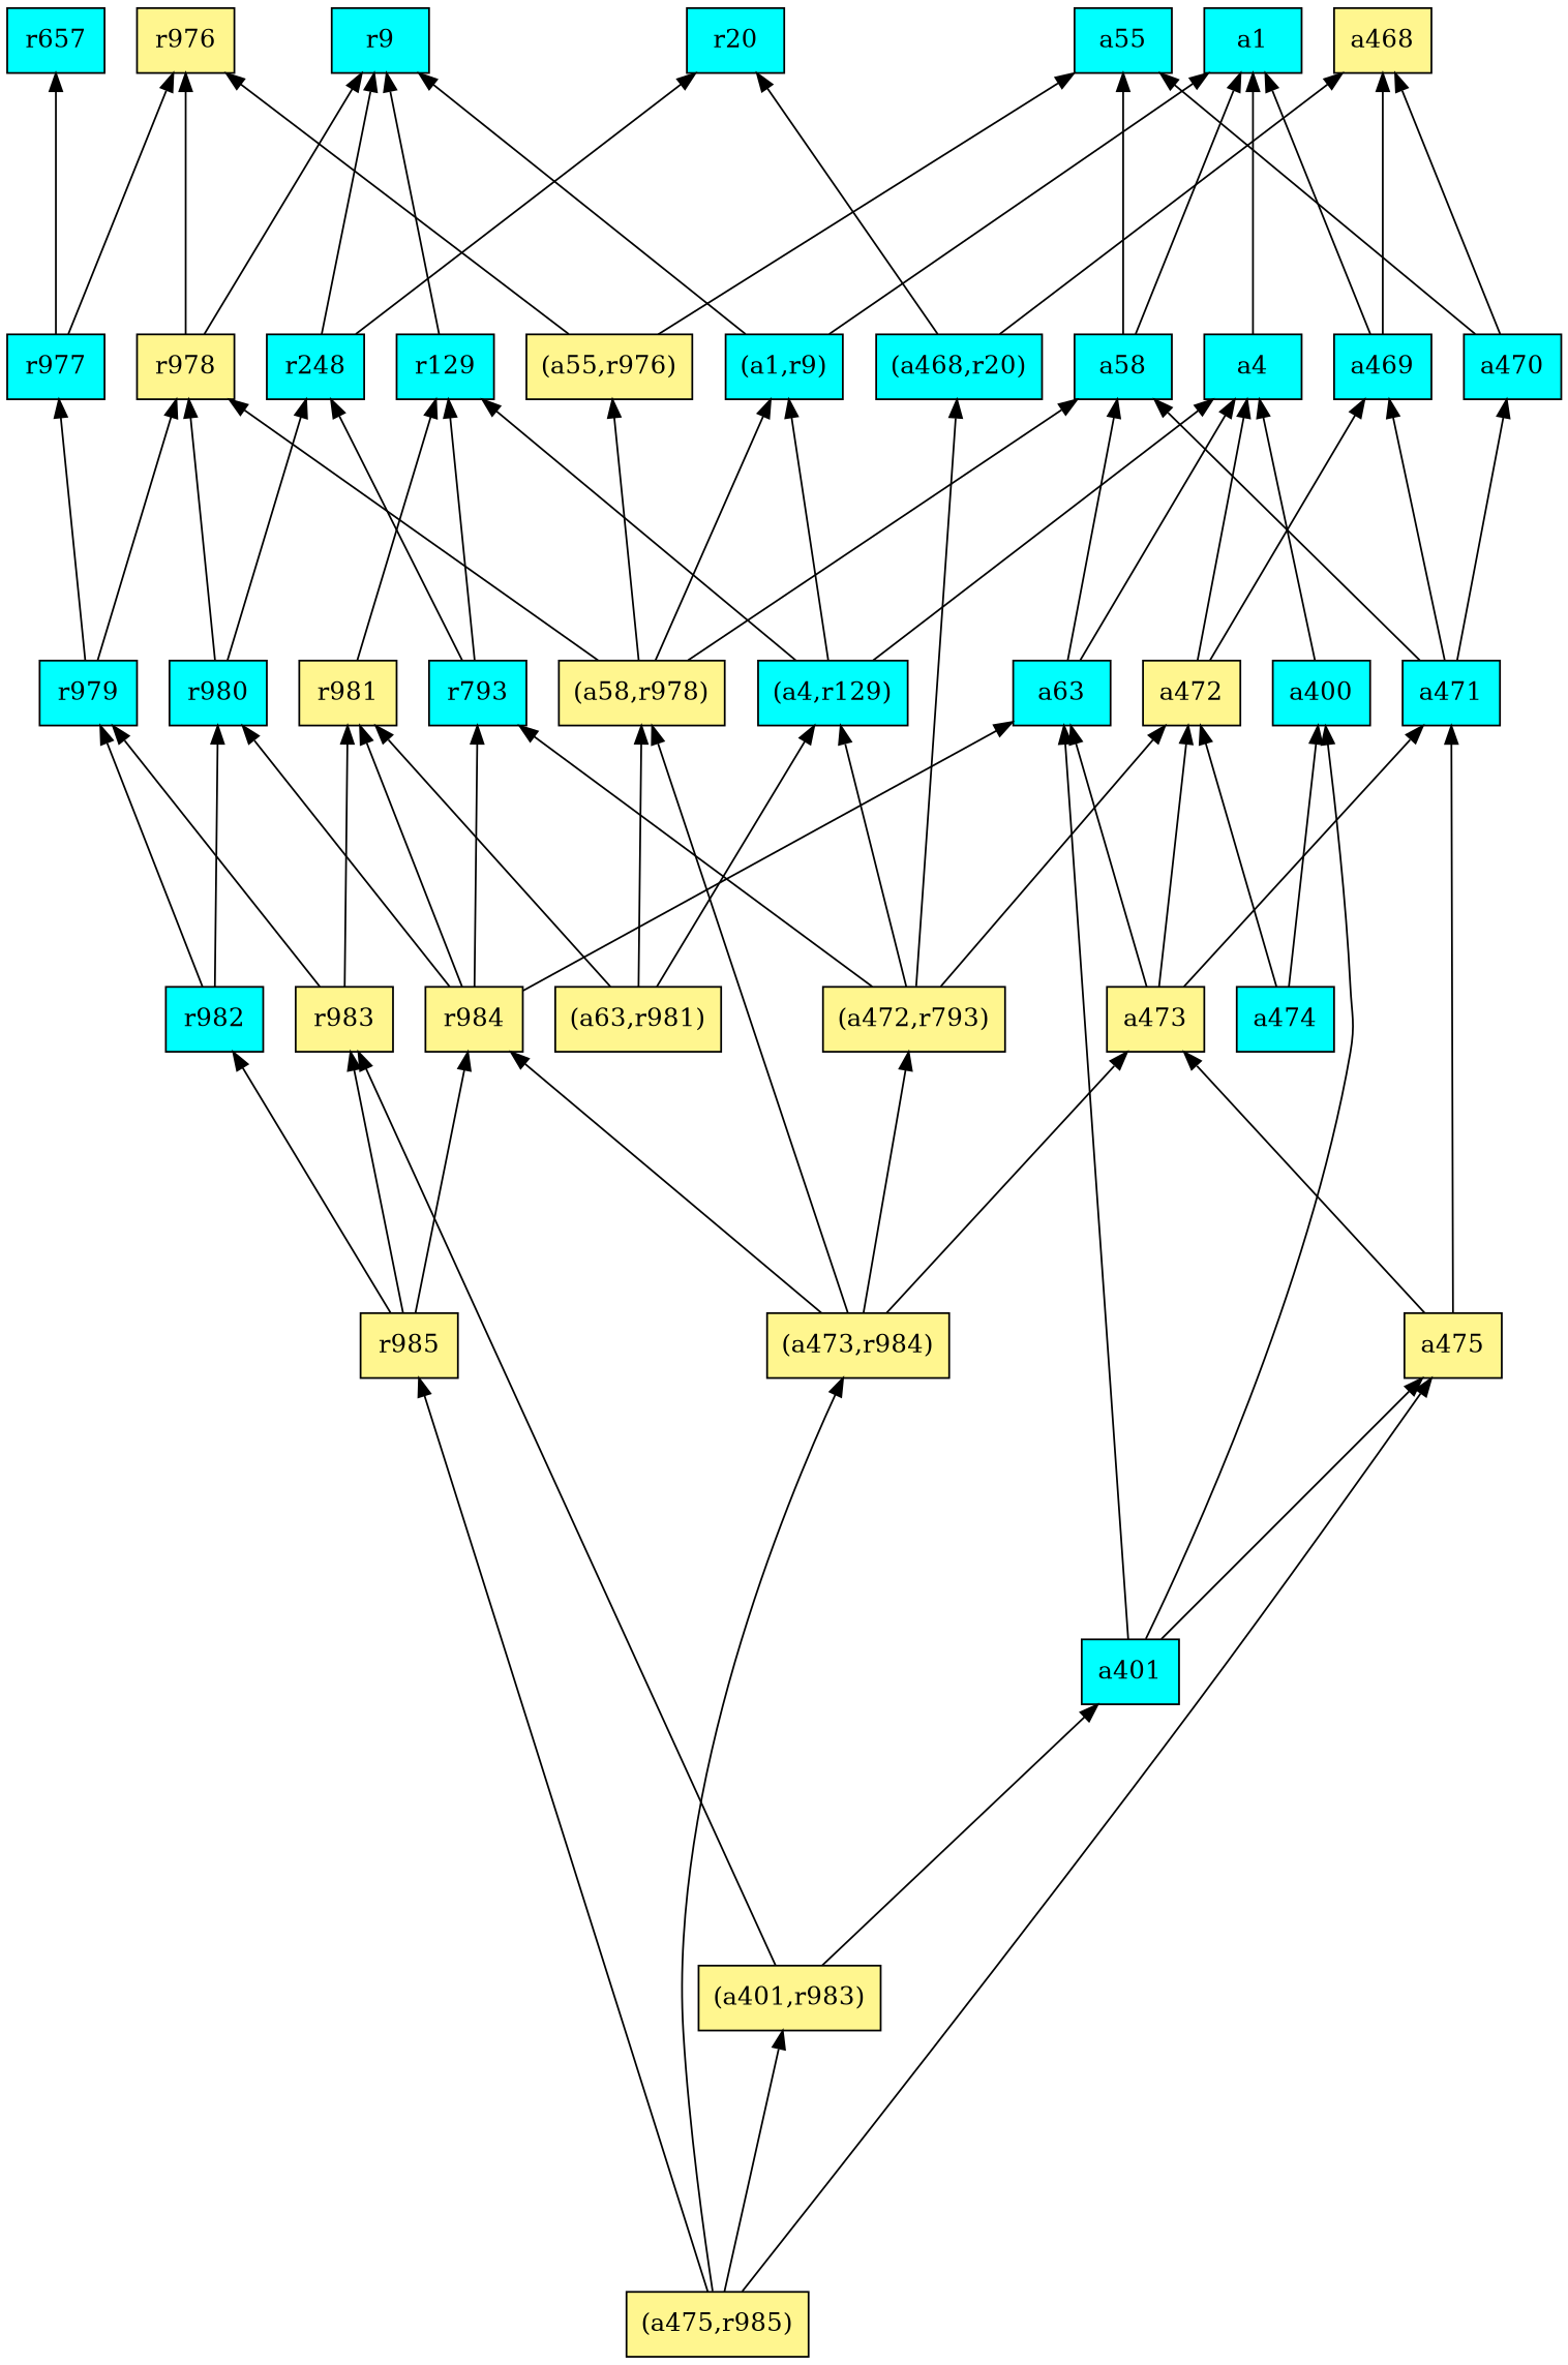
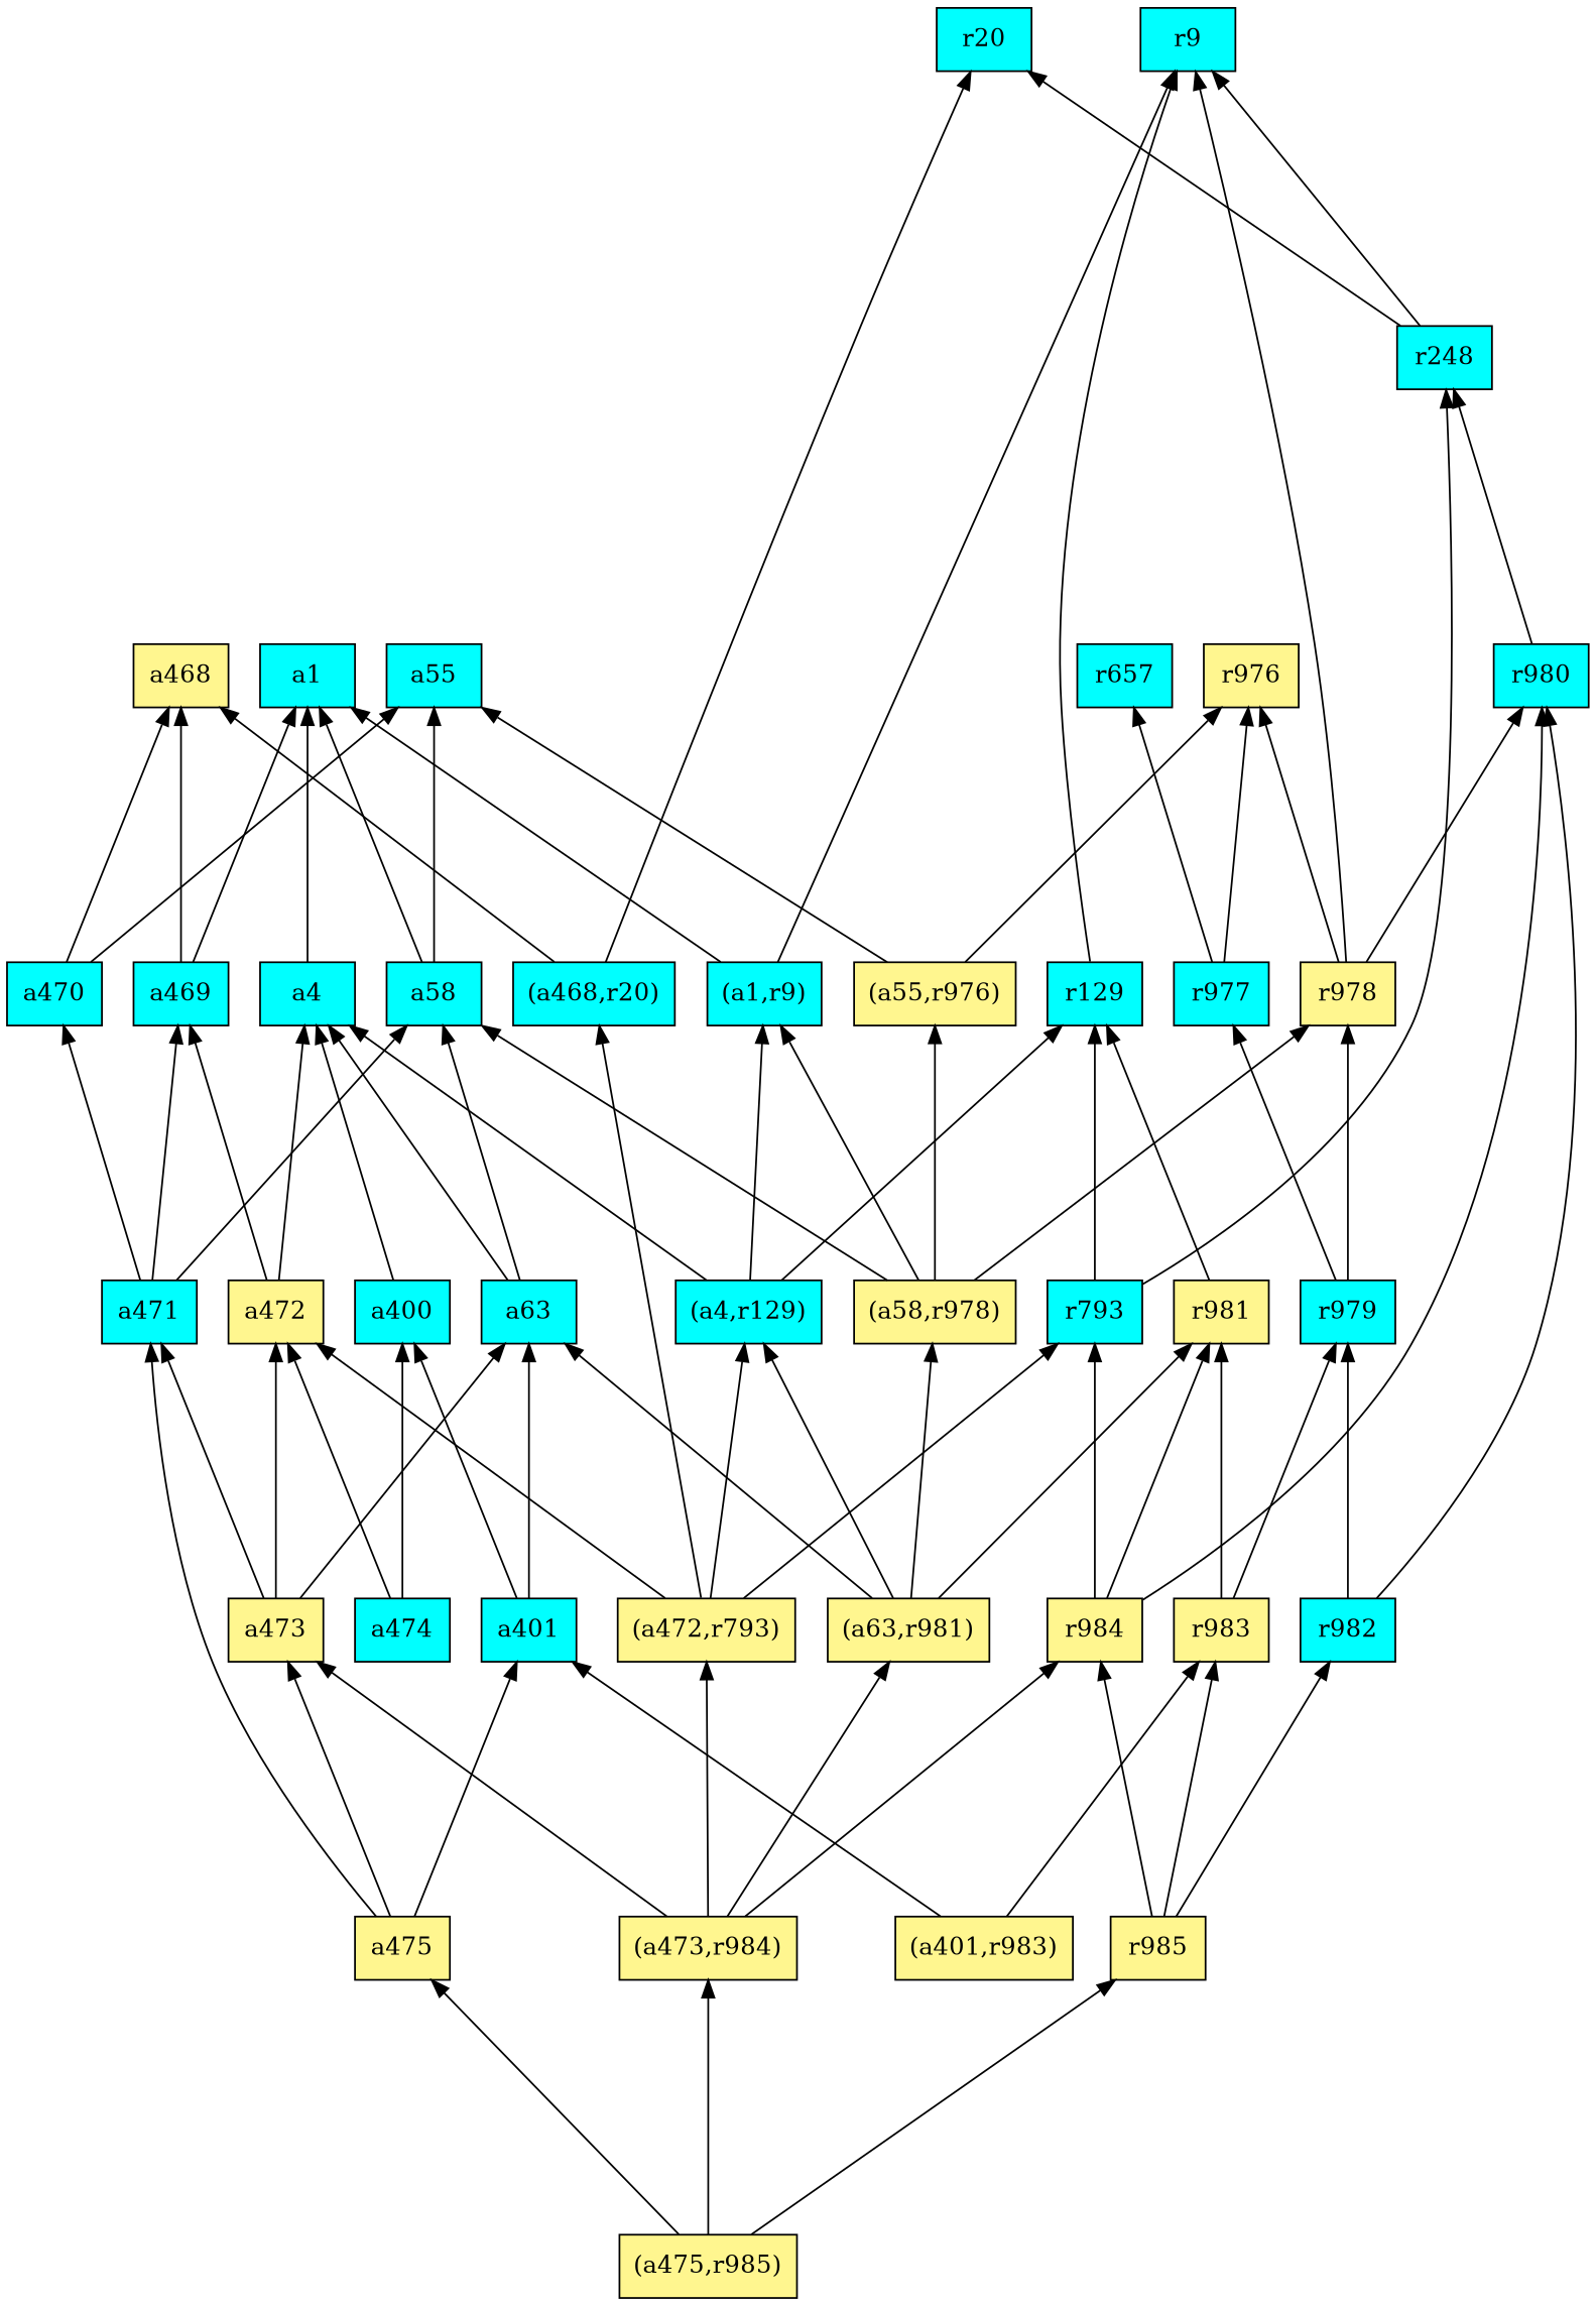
  digraph {
    rankdir=BT
    ranksep=2.0
    node [fillcolor=cyan shape=record style=filled]
    n1 [label="{(a1,r9)}"]
    n2 [label="{r9}"]
    n3 [label="{a1}"]
    n4 [label="{a471}"]
    n5 [label="{a470}"]
    n6 [label="{a58}"]
    n7 [label="{a469}"]
    n8 [fillcolor=khaki1 label="{a468}"]
    n9 [label="{a55}"]
    n10 [label="{r980}"]
    n11 [label="{r248}"]
    n12 [fillcolor=khaki1 label="{r978}"]
    n13 [label="{r20}"]
    n14 [fillcolor=khaki1 label="{r976}"]
    n15 [fillcolor=khaki1 label="{(a63,r981)}"]
    n16 [fillcolor=khaki1 label="{r981}"]
    n17 [label="{a63}"]
    n18 [label="{(a4,r129)}"]
    n19 [fillcolor=khaki1 label="{(a58,r978)}"]
    n20 [label="{r129}"]
    n21 [label="{a4}"]
    n22 [fillcolor=khaki1 label="{(a55,r976)}"]
    n23 [label="{(a468,r20)}"]
    n24 [fillcolor=khaki1 label="{r984}"]
    n25 [label="{r793}"]
    n26 [fillcolor=khaki1 label="{a475}"]
    n27 [label="{a401}"]
    n28 [fillcolor=khaki1 label="{a473}"]
    n29 [label="{a400}"]
    n30 [label="{a474}"]
    n31 [fillcolor=khaki1 label="{a472}"]
    n32 [label="{r977}"]
    n33 [label="{r657}"]
    n34 [fillcolor=khaki1 label="{r983}"]
    n35 [label="{r979}"]
    n36 [fillcolor=khaki1 label="{(a473,r984)}"]
    n37 [fillcolor=khaki1 label="{(a472,r793)}"]
    n38 [label="{r982}"]
    n39 [fillcolor=khaki1 label="{(a401,r983)}"]
    n40 [fillcolor=khaki1 label="{r985}"]
    n41 [fillcolor=khaki1 label="{(a475,r985)}"]
    n1 -> n2
    n1 -> n3
    n4 -> n5
    n4 -> n6
    n4 -> n7
    n5 -> n8
    n5 -> n9
    n6 -> n3
    n6 -> n9
    n7 -> n3
    n7 -> n8
    n10 -> n11
-   n10 -> n12
+   n12 -> n10
    n11 -> n2
    n11 -> n13
    n12 -> n2
    n12 -> n14
    n15 -> n16
-   n24 -> n17
+   n15 -> n17
    n15 -> n18
    n15 -> n19
    n16 -> n20
    n17 -> n6
    n17 -> n21
    n18 -> n1
    n18 -> n20
    n18 -> n21
    n19 -> n1
    n19 -> n6
    n19 -> n12
    n19 -> n22
    n20 -> n2
    n21 -> n3
    n22 -> n9
    n22 -> n14
    n23 -> n8
    n23 -> n13
    n24 -> n10
    n24 -> n16
    n24 -> n25
    n25 -> n11
    n25 -> n20
    n26 -> n4
-   n27 -> n26
+   n26 -> n27
    n26 -> n28
    n27 -> n17
    n27 -> n29
    n28 -> n4
    n28 -> n17
    n28 -> n31
    n29 -> n21
    n30 -> n29
    n30 -> n31
    n31 -> n7
    n31 -> n21
    n32 -> n14
    n32 -> n33
    n34 -> n16
    n34 -> n35
    n35 -> n12
    n35 -> n32
-   n36 -> n19
+   n36 -> n15
    n36 -> n24
    n36 -> n28
    n36 -> n37
    n37 -> n18
    n37 -> n23
    n37 -> n25
    n37 -> n31
    n38 -> n10
    n38 -> n35
    n39 -> n27
    n39 -> n34
    n40 -> n24
    n40 -> n34
    n40 -> n38
    n41 -> n26
    n41 -> n36
-   n41 -> n39
    n41 -> n40
  }
